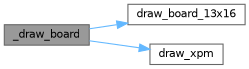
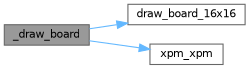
  digraph {
    rankdir=LR
    node [color=grey40 fillcolor=white fontname=Helvetica fontsize=10 shape=box style=filled]
    edge [color=steelblue1 fontname=Helvetica fontsize=10 labelfontname=Helvetica labelfontsize=10 style=solid]
    n1 [color=gray40 fillcolor=grey60 fontcolor=black height=0.2 label=_draw_board width=0.4]
-   n2 [height=0.2 label=draw_board_13x16 width=0.4]
-   n3 [height=0.2 label=draw_xpm width=0.4]
+   n2 [height=0.2 label=draw_board_16x16 width=0.4]
+   n3 [height=0.2 label=xpm_xpm width=0.4]
    n1 -> n2
    n1 -> n3
  }
